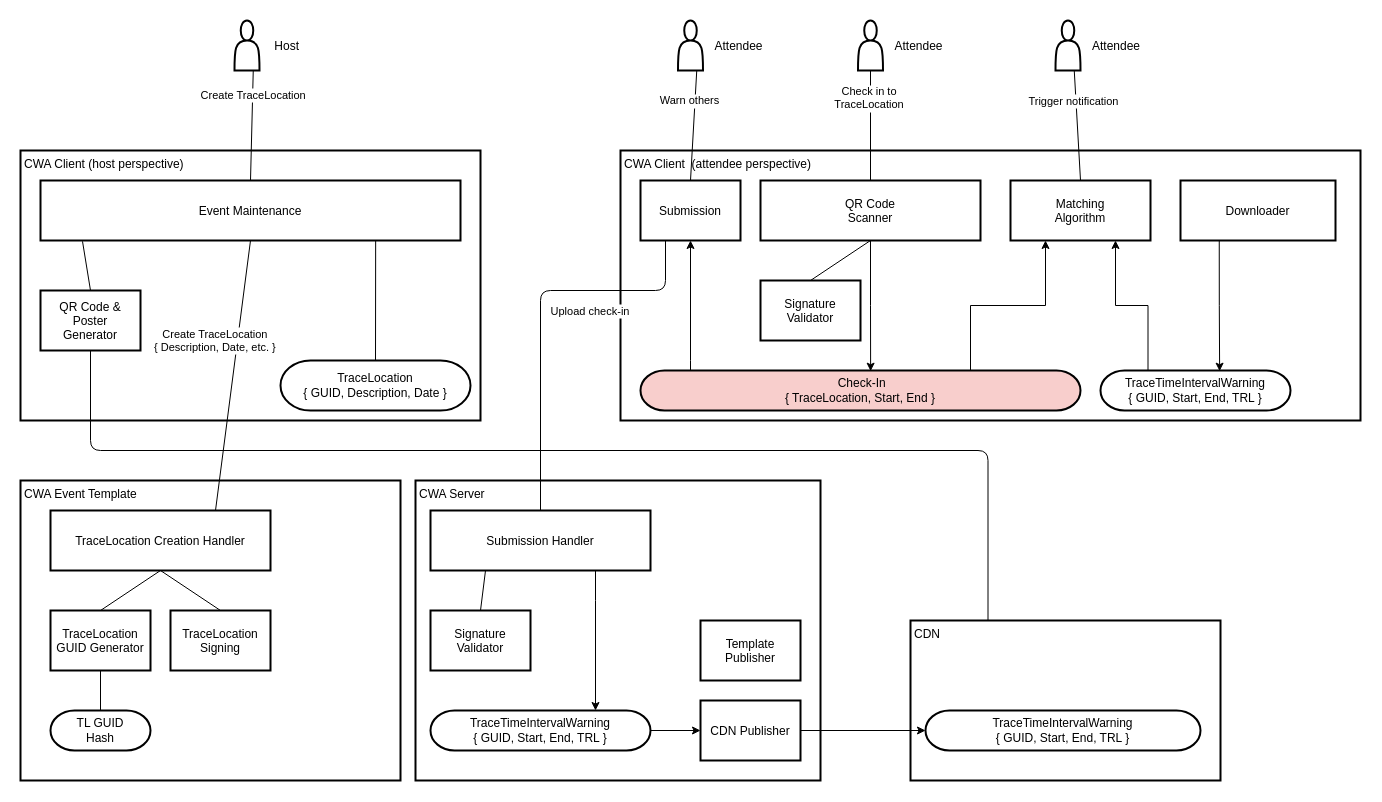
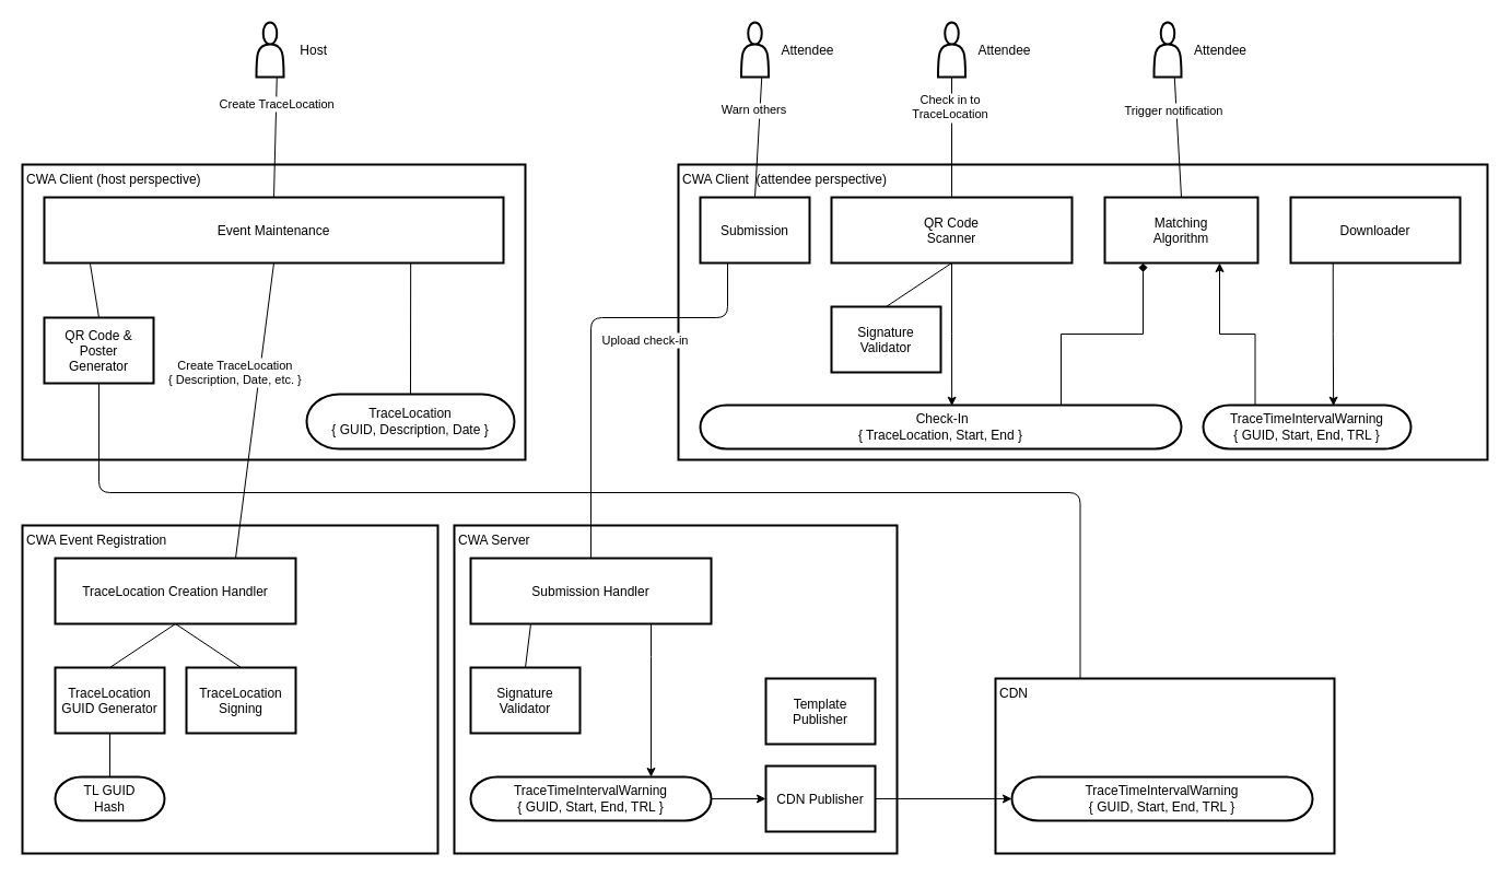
  <mxCell id="0" />
  <mxCell id="1" parent="0" />
  <mxCell id="2" value="CWA Server&#10;&#10;&#10;&#10;&#10;&#10;" style="shape=agent;offsetSize=8;strokeWidth=2;align=left;verticalAlign=top;spacingLeft=2;" parent="1" vertex="1"><mxGeometry x="415" y="480" width="405" height="300" as="geometry" /></mxCell>
  <mxCell id="3" value="CWA Client (host perspective)" style="shape=agent;offsetSize=8;strokeWidth=2;align=left;spacing=2;verticalAlign=top;spacingTop=0;spacingLeft=2;" parent="1" vertex="1"><mxGeometry x="20" y="150" width="460" height="270" as="geometry" /></mxCell>
  <mxCell id="4" value="    Host" style="shape=actor;horizontalLabelPosition=right;align=left;labelPosition=right;strokeWidth=2;" parent="1" vertex="1"><mxGeometry x="234" y="20" width="25" height="50" as="geometry" /></mxCell>
  <mxCell id="5" value="TraceLocation&lt;br&gt;{ GUID, Description, Date }" style="rounded=1;whiteSpace=wrap;html=1;arcSize=60;strokeWidth=2;" parent="1" vertex="1"><mxGeometry x="280" y="360" width="190" height="50" as="geometry" /></mxCell>
  <mxCell id="6" value="CWA Client  (attendee perspective)" style="shape=agent;offsetSize=8;strokeWidth=2;spacingTop=0;align=left;verticalAlign=top;spacing=2;spacingLeft=2;" parent="1" vertex="1"><mxGeometry x="620" y="150" width="740" height="270" as="geometry" /></mxCell>
- <mxCell id="7" style="edgeStyle=orthogonalEdgeStyle;rounded=0;orthogonalLoop=1;jettySize=auto;html=1;entryX=0.5;entryY=1;entryDx=0;entryDy=0;" parent="1" source="8" target="41" edge="1"><mxGeometry relative="1" as="geometry"><Array as="points"><mxPoint x="690" y="360" /><mxPoint x="690" y="360" /></Array></mxGeometry></mxCell>
- <mxCell id="8" value="&amp;nbsp;Check-In&lt;br&gt;{ TraceLocation, Start, End }" style="rounded=1;whiteSpace=wrap;html=1;arcSize=60;strokeWidth=2;fillColor=#f8cecc;" parent="1" vertex="1"><mxGeometry x="640" y="370" width="440" height="40" as="geometry" /></mxCell>
+ <mxCell id="8" value="&amp;nbsp;Check-In&lt;br&gt;{ TraceLocation, Start, End }" style="rounded=1;whiteSpace=wrap;html=1;arcSize=60;strokeWidth=2;" parent="1" vertex="1"><mxGeometry x="640" y="370" width="440" height="40" as="geometry" /></mxCell>
  <mxCell id="9" value="   Attendee" style="shape=actor;horizontalLabelPosition=right;align=left;labelPosition=right;strokeWidth=2;" parent="1" vertex="1"><mxGeometry x="857.5" y="20" width="25" height="50" as="geometry" /></mxCell>
  <mxCell id="10" value="Create TraceLocation" style="shape=useedge;vertical=true;endArrow=none;useSignPosition=left;useSignDirection=south;entryX=0.75;entryY=1;entryDx=0;entryDy=0;exitX=0.5;exitY=0;exitDx=0;exitDy=0;dx=3;dy=50;" parent="1" source="37" target="4" edge="1"><mxGeometry x="0.572" y="-1" height="160" relative="1" as="geometry"><mxPoint x="300" y="310" as="sourcePoint" /><mxPoint x="300" y="150" as="targetPoint" /><mxPoint as="offset" /></mxGeometry></mxCell>
  <mxCell id="11" value="Check in to &#10;TraceLocation" style="shape=useedge;vertical=true;endArrow=none;useSignPosition=left;useSignDirection=south;entryX=0.5;entryY=1;entryDx=0;entryDy=0;exitX=0.5;exitY=0;exitDx=0;exitDy=0;dx=4;dy=50;" parent="1" source="33" target="9" edge="1"><mxGeometry x="0.501" y="1" height="160" relative="1" as="geometry"><mxPoint x="430" y="310" as="sourcePoint" /><mxPoint x="430" y="150" as="targetPoint" /><mxPoint as="offset" /></mxGeometry></mxCell>
- <mxCell id="12" value="CWA Event Template" style="shape=agent;offsetSize=8;strokeWidth=2;align=left;verticalAlign=top;spacingLeft=2;" parent="1" vertex="1"><mxGeometry x="20" y="480" width="380" height="300" as="geometry" /></mxCell>
+ <mxCell id="12" value="CWA Event Registration" style="shape=agent;offsetSize=8;strokeWidth=2;align=left;verticalAlign=top;spacingLeft=2;" parent="1" vertex="1"><mxGeometry x="20" y="480" width="380" height="300" as="geometry" /></mxCell>
  <mxCell id="13" value="CDN" style="shape=agent;offsetSize=8;strokeWidth=2;spacingLeft=2;align=left;verticalAlign=top;" parent="1" vertex="1"><mxGeometry x="910" y="620" width="310" height="160" as="geometry" /></mxCell>
  <mxCell id="14" value="TraceTimeIntervalWarning&lt;br&gt;{ GUID, Start, End, TRL }" style="rounded=1;whiteSpace=wrap;html=1;arcSize=60;strokeWidth=2;" parent="1" vertex="1"><mxGeometry x="925" y="710" width="275" height="40" as="geometry" /></mxCell>
  <mxCell id="15" style="edgeStyle=orthogonalEdgeStyle;rounded=0;orthogonalLoop=1;jettySize=auto;html=1;entryX=0;entryY=0.5;entryDx=0;entryDy=0;" parent="1" source="16" target="29" edge="1"><mxGeometry relative="1" as="geometry" /></mxCell>
  <mxCell id="16" value="TraceTimeIntervalWarning&lt;br&gt;{ GUID, Start, End, TRL }" style="rounded=1;whiteSpace=wrap;html=1;arcSize=60;strokeWidth=2;" parent="1" vertex="1"><mxGeometry x="430" y="710" width="220" height="40" as="geometry" /></mxCell>
  <mxCell id="17" value="TL GUID &lt;br&gt;Hash" style="rounded=1;whiteSpace=wrap;html=1;arcSize=60;strokeWidth=2;" parent="1" vertex="1"><mxGeometry x="50" y="710" width="100" height="40" as="geometry" /></mxCell>
  <mxCell id="18" value="Upload check-in" style="shape=useedge;vertical=true;edgeStyle=elbowEdgeStyle;elbow=vertical;endArrow=none;useSignPosition=up;useSignDirection=east;exitX=0.25;exitY=1;exitDx=0;exitDy=0;" parent="1" source="41" target="27" edge="1"><mxGeometry x="-0.367" y="20" width="70" height="160" relative="1" as="geometry"><mxPoint x="260" y="390" as="sourcePoint" /><mxPoint x="440" y="400" as="targetPoint" /><mxPoint as="offset" /><Array as="points"><mxPoint x="540" y="290" /></Array></mxGeometry></mxCell>
  <mxCell id="19" style="edgeStyle=orthogonalEdgeStyle;rounded=0;orthogonalLoop=1;jettySize=auto;html=1;entryX=0.75;entryY=1;entryDx=0;entryDy=0;exitX=0.25;exitY=0;exitDx=0;exitDy=0;" parent="1" source="20" target="31" edge="1"><mxGeometry relative="1" as="geometry" /></mxCell>
  <mxCell id="20" value="TraceTimeIntervalWarning&lt;br&gt;{ GUID, Start, End, TRL }" style="rounded=1;whiteSpace=wrap;html=1;arcSize=60;strokeWidth=2;" parent="1" vertex="1"><mxGeometry x="1100" y="370" width="190" height="40" as="geometry" /></mxCell>
  <mxCell id="21" value="TraceLocation Creation Handler" style="shape=agent;offsetSize=8;strokeWidth=2;align=center;" parent="1" vertex="1"><mxGeometry x="50" y="510" width="220" height="60" as="geometry" /></mxCell>
  <mxCell id="22" value="TraceLocation&#10;GUID Generator" style="shape=agent;offsetSize=8;strokeWidth=2;align=center;" parent="1" vertex="1"><mxGeometry x="50" y="610" width="100" height="60" as="geometry" /></mxCell>
  <mxCell id="23" value="TraceLocation&#10;Signing" style="shape=agent;offsetSize=8;strokeWidth=2;align=center;" parent="1" vertex="1"><mxGeometry x="170" y="610" width="100" height="60" as="geometry" /></mxCell>
  <mxCell id="24" value="" style="shape=useedge;vertical=true;endArrow=none;useSignPosition=left;useSignDirection=south;entryX=0.5;entryY=1;entryDx=0;entryDy=0;exitX=0.5;exitY=0;exitDx=0;exitDy=0;" parent="1" source="22" target="21" edge="1"><mxGeometry height="160" relative="1" as="geometry"><mxPoint x="460" y="630" as="sourcePoint" /><mxPoint x="460" y="470" as="targetPoint" /></mxGeometry></mxCell>
  <mxCell id="25" value="" style="shape=useedge;vertical=true;endArrow=none;useSignPosition=left;useSignDirection=south;entryX=0.5;entryY=1;entryDx=0;entryDy=0;exitX=0.5;exitY=0;exitDx=0;exitDy=0;" parent="1" source="23" target="21" edge="1"><mxGeometry height="160" relative="1" as="geometry"><mxPoint x="460" y="630" as="sourcePoint" /><mxPoint x="460" y="470" as="targetPoint" /></mxGeometry></mxCell>
  <mxCell id="26" style="edgeStyle=orthogonalEdgeStyle;rounded=0;orthogonalLoop=1;jettySize=auto;html=1;entryX=0.75;entryY=0;entryDx=0;entryDy=0;" parent="1" source="27" target="16" edge="1"><mxGeometry relative="1" as="geometry"><Array as="points"><mxPoint x="595" y="600" /><mxPoint x="595" y="600" /></Array></mxGeometry></mxCell>
  <mxCell id="27" value="Submission Handler" style="shape=agent;offsetSize=8;strokeWidth=2;align=center;" parent="1" vertex="1"><mxGeometry x="430" y="510" width="220" height="60" as="geometry" /></mxCell>
  <mxCell id="28" style="edgeStyle=orthogonalEdgeStyle;rounded=0;orthogonalLoop=1;jettySize=auto;html=1;entryX=0;entryY=0.5;entryDx=0;entryDy=0;" parent="1" source="29" target="14" edge="1"><mxGeometry relative="1" as="geometry" /></mxCell>
  <mxCell id="29" value="CDN Publisher" style="shape=agent;offsetSize=8;strokeWidth=2;align=center;" parent="1" vertex="1"><mxGeometry x="700" y="700" width="100" height="60" as="geometry" /></mxCell>
- <mxCell id="30" style="edgeStyle=orthogonalEdgeStyle;rounded=0;orthogonalLoop=1;jettySize=auto;html=1;exitX=0.75;exitY=0;exitDx=0;exitDy=0;entryX=0.25;entryY=1;entryDx=0;entryDy=0;" parent="1" source="8" target="31" edge="1"><mxGeometry relative="1" as="geometry" /></mxCell>
+ <mxCell id="30" style="edgeStyle=orthogonalEdgeStyle;rounded=0;orthogonalLoop=1;jettySize=auto;html=1;exitX=0.75;exitY=0;exitDx=0;exitDy=0;entryX=0.25;entryY=1;entryDx=0;entryDy=0;endArrow=diamond;" parent="1" source="8" target="31" edge="1"><mxGeometry relative="1" as="geometry" /></mxCell>
  <mxCell id="31" value="Matching &#10;Algorithm" style="shape=agent;offsetSize=8;strokeWidth=2;align=center;" parent="1" vertex="1"><mxGeometry x="1010" y="180" width="140" height="60" as="geometry" /></mxCell>
  <mxCell id="32" style="edgeStyle=orthogonalEdgeStyle;rounded=0;orthogonalLoop=1;jettySize=auto;html=1;entryX=0.523;entryY=0.017;entryDx=0;entryDy=0;entryPerimeter=0;" parent="1" source="33" target="8" edge="1"><mxGeometry relative="1" as="geometry" /></mxCell>
  <mxCell id="33" value="QR Code &#10;Scanner" style="shape=agent;offsetSize=8;strokeWidth=2;" parent="1" vertex="1"><mxGeometry x="760" y="180" width="220" height="60" as="geometry" /></mxCell>
  <mxCell id="34" value="" style="shape=useedge;vertical=true;endArrow=none;useSignPosition=left;useSignDirection=south;entryX=0.5;entryY=1;entryDx=0;entryDy=0;exitX=0.5;exitY=0;exitDx=0;exitDy=0;" parent="1" source="40" target="33" edge="1"><mxGeometry height="160" relative="1" as="geometry"><mxPoint x="850" y="530" as="sourcePoint" /><mxPoint x="850" y="370" as="targetPoint" /></mxGeometry></mxCell>
  <mxCell id="35" style="edgeStyle=orthogonalEdgeStyle;rounded=0;orthogonalLoop=1;jettySize=auto;html=1;entryX=0.627;entryY=0.017;entryDx=0;entryDy=0;entryPerimeter=0;exitX=0.25;exitY=1;exitDx=0;exitDy=0;" parent="1" source="36" target="20" edge="1"><mxGeometry relative="1" as="geometry" /></mxCell>
  <mxCell id="36" value="Downloader" style="shape=agent;offsetSize=8;strokeWidth=2;align=center;" parent="1" vertex="1"><mxGeometry x="1180" y="180" width="155" height="60" as="geometry" /></mxCell>
  <mxCell id="37" value="Event Maintenance" style="shape=agent;offsetSize=8;strokeWidth=2;align=center;" parent="1" vertex="1"><mxGeometry x="40" y="180" width="420" height="60" as="geometry" /></mxCell>
  <mxCell id="38" value="" style="shape=updateedge;endArrow=none;vertical=true;exitX=0.798;exitY=0.994;exitDx=0;exitDy=0;entryX=0.5;entryY=0;entryDx=0;entryDy=0;exitPerimeter=0;" parent="1" source="37" target="5" edge="1"><mxGeometry width="30" height="80" relative="1" as="geometry"><mxPoint x="295" y="420" as="sourcePoint" /><mxPoint x="295" y="500" as="targetPoint" /></mxGeometry></mxCell>
  <mxCell id="39" value="" style="shape=updateedge;endArrow=none;vertical=true;exitX=0.5;exitY=1;exitDx=0;exitDy=0;entryX=0.5;entryY=0;entryDx=0;entryDy=0;" parent="1" source="22" target="17" edge="1"><mxGeometry width="30" height="80" relative="1" as="geometry"><mxPoint x="205" y="720" as="sourcePoint" /><mxPoint x="205" y="800" as="targetPoint" /></mxGeometry></mxCell>
  <mxCell id="40" value="Signature&#10;Validator" style="shape=agent;offsetSize=8;strokeWidth=2;" parent="1" vertex="1"><mxGeometry x="760" y="280" width="100" height="60" as="geometry" /></mxCell>
  <mxCell id="41" value="Submission" style="shape=agent;offsetSize=8;strokeWidth=2;" parent="1" vertex="1"><mxGeometry x="640" y="180" width="100" height="60" as="geometry" /></mxCell>
  <mxCell id="42" value="Signature&#10;Validator" style="shape=agent;offsetSize=8;strokeWidth=2;" parent="1" vertex="1"><mxGeometry x="430" y="610" width="100" height="60" as="geometry" /></mxCell>
  <mxCell id="43" value="" style="shape=useedge;vertical=true;endArrow=none;useSignPosition=left;useSignDirection=south;exitX=0.5;exitY=0;exitDx=0;exitDy=0;entryX=0.25;entryY=1;entryDx=0;entryDy=0;" parent="1" source="42" target="27" edge="1"><mxGeometry height="160" relative="1" as="geometry"><mxPoint x="780" y="610" as="sourcePoint" /><mxPoint x="780" y="450" as="targetPoint" /></mxGeometry></mxCell>
  <mxCell id="44" value="QR Code &amp;&#10;Poster&#10;Generator" style="shape=agent;offsetSize=8;strokeWidth=2;" parent="1" vertex="1"><mxGeometry x="40" y="290" width="100" height="60" as="geometry" /></mxCell>
  <mxCell id="45" value="Create TraceLocation&#10;{ Description, Date, etc. }" style="shape=useedge;vertical=true;endArrow=none;useSignPosition=left;useSignDirection=south;entryX=0.5;entryY=1;entryDx=0;entryDy=0;exitX=0.75;exitY=0;exitDx=0;exitDy=0;" parent="1" source="21" target="37" edge="1"><mxGeometry x="0.238" y="22" height="160" relative="1" as="geometry"><mxPoint x="215" y="510" as="sourcePoint" /><mxPoint x="250" y="240" as="targetPoint" /><mxPoint as="offset" /></mxGeometry></mxCell>
  <mxCell id="46" value="" style="shape=useedge;vertical=true;endArrow=none;useSignPosition=left;useSignDirection=south;entryX=0.1;entryY=1.014;entryDx=0;entryDy=0;entryPerimeter=0;exitX=0.5;exitY=0;exitDx=0;exitDy=0;" parent="1" source="44" target="37" edge="1"><mxGeometry height="160" relative="1" as="geometry"><mxPoint x="450" y="530" as="sourcePoint" /><mxPoint x="450" y="370" as="targetPoint" /></mxGeometry></mxCell>
  <mxCell id="47" value="" style="shape=useedge;vertical=true;edgeStyle=elbowEdgeStyle;elbow=vertical;endArrow=none;useSignPosition=up;useSignDirection=east;exitX=0.5;exitY=1;exitDx=0;exitDy=0;entryX=0.25;entryY=0;entryDx=0;entryDy=0;dx=350;dy=80;" parent="1" source="44" target="13" edge="1"><mxGeometry width="70" height="160" relative="1" as="geometry"><mxPoint x="300" y="655" as="sourcePoint" /><mxPoint x="370" y="495" as="targetPoint" /><Array as="points"><mxPoint x="460" y="450" /></Array></mxGeometry></mxCell>
  <mxCell id="48" value="Template&#10;Publisher" style="shape=agent;offsetSize=8;strokeWidth=2;align=center;" parent="1" vertex="1"><mxGeometry x="700" y="620" width="100" height="60" as="geometry" /></mxCell>
  <mxCell id="49" value="   Attendee" style="shape=actor;horizontalLabelPosition=right;align=left;labelPosition=right;strokeWidth=2;" vertex="1" parent="1"><mxGeometry x="677.5" y="20" width="25" height="50" as="geometry" /></mxCell>
  <mxCell id="50" value="Warn others" style="shape=useedge;vertical=true;endArrow=none;useSignPosition=left;useSignDirection=south;entryX=0.75;entryY=1;entryDx=0;entryDy=0;exitX=0.5;exitY=0;exitDx=0;exitDy=0;dx=0;dy=50;" edge="1" parent="1" source="41" target="49"><mxGeometry x="0.45" y="5" height="160" relative="1" as="geometry"><mxPoint x="990" y="460" as="sourcePoint" /><mxPoint x="990" y="300" as="targetPoint" /><mxPoint as="offset" /></mxGeometry></mxCell>
  <mxCell id="51" value="   Attendee" style="shape=actor;horizontalLabelPosition=right;align=left;labelPosition=right;strokeWidth=2;" vertex="1" parent="1"><mxGeometry x="1055" y="20" width="25" height="50" as="geometry" /></mxCell>
  <mxCell id="52" value="Trigger notification" style="shape=useedge;vertical=true;endArrow=none;useSignPosition=left;useSignDirection=south;entryX=0.5;entryY=0;entryDx=0;entryDy=0;exitX=0.75;exitY=1;exitDx=0;exitDy=0;" edge="1" parent="1" source="51" target="31"><mxGeometry x="-0.456" y="-2" height="160" relative="1" as="geometry"><mxPoint x="1280" y="250" as="sourcePoint" /><mxPoint x="1280" y="90" as="targetPoint" /><mxPoint as="offset" /></mxGeometry></mxCell>
